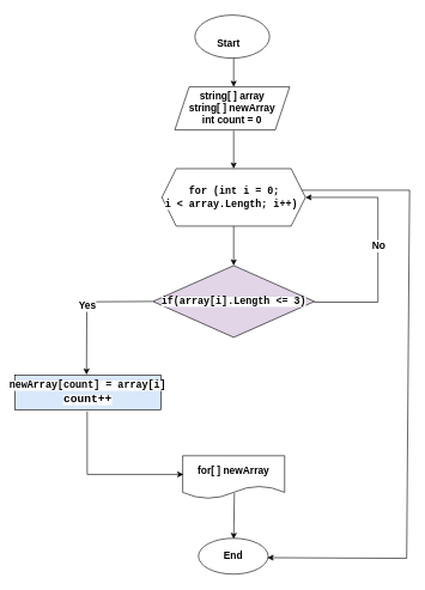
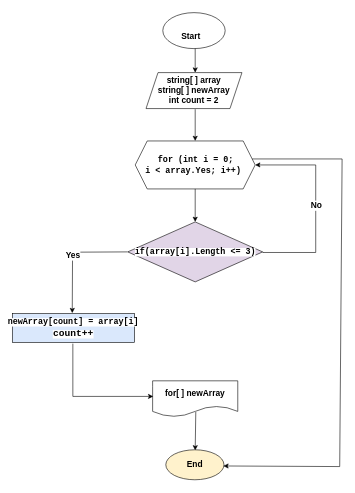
  <mxCell id="0" />
  <mxCell id="1" parent="0" />
  <mxCell id="2" value="" style="ellipse;whiteSpace=wrap;html=1;" vertex="1" parent="1"><mxGeometry x="271" y="20" width="104" height="60" as="geometry" /></mxCell>
  <mxCell id="3" value="&lt;b&gt;&lt;font style=&quot;font-size: 14px;&quot;&gt;Start&lt;/font&gt;&lt;/b&gt;" style="text;html=1;align=center;verticalAlign=middle;whiteSpace=wrap;rounded=0;" vertex="1" parent="1"><mxGeometry x="288" y="45" width="60" height="30" as="geometry" /></mxCell>
  <mxCell id="4" value="" style="endArrow=classic;html=1;rounded=0;" edge="1" parent="1"><mxGeometry width="50" height="50" relative="1" as="geometry"><mxPoint x="325" y="80" as="sourcePoint" /><mxPoint x="325" y="120" as="targetPoint" /></mxGeometry></mxCell>
  <mxCell id="5" value="" style="shape=parallelogram;perimeter=parallelogramPerimeter;whiteSpace=wrap;html=1;fixedSize=1;" vertex="1" parent="1"><mxGeometry x="243" y="120" width="160" height="60" as="geometry" /></mxCell>
- <mxCell id="6" value="&lt;span style=&quot;font-size: 14px;&quot;&gt;&lt;b&gt;string[ ] array&lt;/b&gt;&lt;/span&gt;&lt;div&gt;&lt;span style=&quot;font-size: 14px;&quot;&gt;&lt;b&gt;string[ ] newArray&lt;/b&gt;&lt;/span&gt;&lt;/div&gt;&lt;div&gt;&lt;span style=&quot;font-size: 14px;&quot;&gt;&lt;b&gt;int count = 0&lt;/b&gt;&lt;/span&gt;&lt;/div&gt;" style="text;html=1;align=center;verticalAlign=middle;whiteSpace=wrap;rounded=0;" vertex="1" parent="1"><mxGeometry x="255" y="112.5" width="136" height="75" as="geometry" /></mxCell>
+ <mxCell id="6" value="&lt;span style=&quot;font-size: 14px;&quot;&gt;&lt;b&gt;string[ ] array&lt;/b&gt;&lt;/span&gt;&lt;div&gt;&lt;span style=&quot;font-size: 14px;&quot;&gt;&lt;b&gt;string[ ] newArray&lt;/b&gt;&lt;/span&gt;&lt;/div&gt;&lt;div&gt;&lt;span style=&quot;font-size: 14px;&quot;&gt;&lt;b&gt;int count = 2&lt;/b&gt;&lt;/span&gt;&lt;/div&gt;" style="text;html=1;align=center;verticalAlign=middle;whiteSpace=wrap;rounded=0;" vertex="1" parent="1"><mxGeometry x="255" y="112.5" width="136" height="75" as="geometry" /></mxCell>
  <mxCell id="7" value="" style="endArrow=classic;html=1;rounded=0;exitX=0.5;exitY=1;exitDx=0;exitDy=0;" edge="1" parent="1"><mxGeometry width="50" height="50" relative="1" as="geometry"><mxPoint x="325" y="181" as="sourcePoint" /><mxPoint x="325" y="234" as="targetPoint" /></mxGeometry></mxCell>
  <mxCell id="8" value="" style="shape=hexagon;perimeter=hexagonPerimeter2;whiteSpace=wrap;html=1;fixedSize=1;" vertex="1" parent="1"><mxGeometry x="225" y="234" width="200" height="80" as="geometry" /></mxCell>
- <mxCell id="9" value="&lt;div style=&quot;font-family: Consolas, &amp;quot;Courier New&amp;quot;, monospace; font-size: 14px; line-height: 19px; white-space: pre;&quot;&gt;&lt;span style=&quot;background-color: rgb(255, 255, 255);&quot;&gt;&lt;b&gt;&amp;nbsp;for (int i = 0;&lt;/b&gt;&lt;/span&gt;&lt;/div&gt;&lt;div style=&quot;font-family: Consolas, &amp;quot;Courier New&amp;quot;, monospace; font-size: 14px; line-height: 19px; white-space: pre;&quot;&gt;&lt;span style=&quot;background-color: rgb(255, 255, 255);&quot;&gt;&lt;b&gt;i &amp;lt; array.Length; i++)&lt;/b&gt;&lt;/span&gt;&lt;/div&gt;" style="text;html=1;align=center;verticalAlign=middle;whiteSpace=wrap;rounded=0;" vertex="1" parent="1"><mxGeometry x="235" y="239" width="174" height="70" as="geometry" /></mxCell>
+ <mxCell id="9" value="&lt;div style=&quot;font-family: Consolas, &amp;quot;Courier New&amp;quot;, monospace; font-size: 14px; line-height: 19px; white-space: pre;&quot;&gt;&lt;span style=&quot;background-color: rgb(255, 255, 255);&quot;&gt;&lt;b&gt;&amp;nbsp;for (int i = 0;&lt;/b&gt;&lt;/span&gt;&lt;/div&gt;&lt;div style=&quot;font-family: Consolas, &amp;quot;Courier New&amp;quot;, monospace; font-size: 14px; line-height: 19px; white-space: pre;&quot;&gt;&lt;span style=&quot;background-color: rgb(255, 255, 255);&quot;&gt;&lt;b&gt;i &amp;lt; array.Yes; i++)&lt;/b&gt;&lt;/span&gt;&lt;/div&gt;" style="text;html=1;align=center;verticalAlign=middle;whiteSpace=wrap;rounded=0;" vertex="1" parent="1"><mxGeometry x="235" y="239" width="174" height="70" as="geometry" /></mxCell>
  <mxCell id="10" value="&lt;div style=&quot;font-family: Consolas, &amp;quot;Courier New&amp;quot;, monospace; line-height: 19px; white-space: pre;&quot;&gt;&lt;span style=&quot;background-color: rgb(255, 255, 255);&quot;&gt;&lt;b style=&quot;&quot;&gt;&lt;font style=&quot;font-size: 14px;&quot;&gt;if(array[i].Length &amp;lt;= 3)&lt;/font&gt;&lt;/b&gt;&lt;/span&gt;&lt;/div&gt;" style="rhombus;whiteSpace=wrap;html=1;fillColor=#e1d5e7;" vertex="1" parent="1"><mxGeometry x="212.5" y="369" width="225" height="100" as="geometry" /></mxCell>
  <mxCell id="11" value="" style="endArrow=classic;html=1;rounded=0;entryX=0.5;entryY=0;entryDx=0;entryDy=0;" edge="1" parent="1" target="10"><mxGeometry width="50" height="50" relative="1" as="geometry"><mxPoint x="325" y="314" as="sourcePoint" /><mxPoint x="350" y="319" as="targetPoint" /></mxGeometry></mxCell>
  <mxCell id="12" value="" style="endArrow=classic;html=1;rounded=0;edgeStyle=orthogonalEdgeStyle;entryX=1;entryY=0.5;entryDx=0;entryDy=0;" edge="1" parent="1" target="8"><mxGeometry relative="1" as="geometry"><mxPoint x="438" y="419" as="sourcePoint" /><mxPoint x="525" y="280" as="targetPoint" /><Array as="points"><mxPoint x="438" y="420" /><mxPoint x="526" y="420" /><mxPoint x="526" y="274" /></Array></mxGeometry></mxCell>
  <mxCell id="13" value="&lt;b&gt;&lt;font style=&quot;font-size: 14px;&quot;&gt;No&lt;/font&gt;&lt;/b&gt;" style="edgeLabel;resizable=0;html=1;;align=center;verticalAlign=middle;" connectable="0" vertex="1" parent="12"><mxGeometry relative="1" as="geometry" /></mxCell>
  <mxCell id="14" value="" style="endArrow=classic;html=1;rounded=0;edgeStyle=orthogonalEdgeStyle;" edge="1" parent="1"><mxGeometry relative="1" as="geometry"><mxPoint x="212" y="419" as="sourcePoint" /><mxPoint x="120" y="521" as="targetPoint" /></mxGeometry></mxCell>
  <mxCell id="15" value="&lt;font style=&quot;font-size: 14px;&quot;&gt;&lt;b&gt;Yes&lt;/b&gt;&lt;/font&gt;" style="edgeLabel;resizable=0;html=1;;align=center;verticalAlign=middle;" connectable="0" vertex="1" parent="14"><mxGeometry relative="1" as="geometry" /></mxCell>
  <mxCell id="16" value="&lt;div style=&quot;font-family: Consolas, &amp;quot;Courier New&amp;quot;, monospace; line-height: 19px; white-space: pre;&quot;&gt;&lt;div style=&quot;&quot;&gt;&lt;span style=&quot;background-color: rgb(255, 255, 255);&quot;&gt;&lt;b style=&quot;&quot;&gt;&lt;font style=&quot;font-size: 14px;&quot;&gt;newArray[count] = array[i]&lt;/font&gt;&lt;/b&gt;&lt;/span&gt;&lt;/div&gt;&lt;div style=&quot;&quot;&gt;&lt;span style=&quot;background-color: rgb(255, 255, 255);&quot;&gt;&lt;b style=&quot;&quot;&gt;&lt;font size=&quot;3&quot;&gt;count++&lt;/font&gt;&lt;/b&gt;&lt;/span&gt;&lt;/div&gt;&lt;/div&gt;" style="rounded=0;whiteSpace=wrap;html=1;fillColor=#dae8fc;" vertex="1" parent="1"><mxGeometry x="20" y="522" width="204" height="48" as="geometry" /></mxCell>
  <mxCell id="17" value="&lt;b style=&quot;font-size: 14px;&quot;&gt;for[ ] newArray&lt;/b&gt;" style="shape=document;whiteSpace=wrap;html=1;boundedLbl=1;" vertex="1" parent="1"><mxGeometry x="254" y="634" width="142" height="60" as="geometry" /></mxCell>
  <mxCell id="18" value="" style="endArrow=classic;html=1;rounded=0;" edge="1" parent="1"><mxGeometry width="50" height="50" relative="1" as="geometry"><mxPoint x="121" y="572" as="sourcePoint" /><mxPoint x="255" y="660" as="targetPoint" /><Array as="points"><mxPoint x="121" y="660" /></Array></mxGeometry></mxCell>
  <mxCell id="19" value="" style="endArrow=classic;html=1;rounded=0;" edge="1" parent="1"><mxGeometry width="50" height="50" relative="1" as="geometry"><mxPoint x="420" y="264" as="sourcePoint" /><mxPoint x="372" y="776" as="targetPoint" /><Array as="points"><mxPoint x="570" y="264" /><mxPoint x="566" y="777" /></Array></mxGeometry></mxCell>
  <mxCell id="20" value="" style="endArrow=classic;html=1;rounded=0;" edge="1" parent="1"><mxGeometry width="50" height="50" relative="1" as="geometry"><mxPoint x="326" y="686" as="sourcePoint" /><mxPoint x="325" y="750" as="targetPoint" /></mxGeometry></mxCell>
- <mxCell id="21" value="&lt;font style=&quot;font-size: 14px;&quot;&gt;&lt;b&gt;End&lt;/b&gt;&lt;/font&gt;" style="ellipse;whiteSpace=wrap;html=1;" vertex="1" parent="1"><mxGeometry x="276" y="749" width="97" height="50" as="geometry" /></mxCell>
+ <mxCell id="21" value="&lt;font style=&quot;font-size: 14px;&quot;&gt;&lt;b&gt;End&lt;/b&gt;&lt;/font&gt;" style="ellipse;whiteSpace=wrap;html=1;fillColor=#fff2cc;" vertex="1" parent="1"><mxGeometry x="276" y="749" width="97" height="50" as="geometry" /></mxCell>
